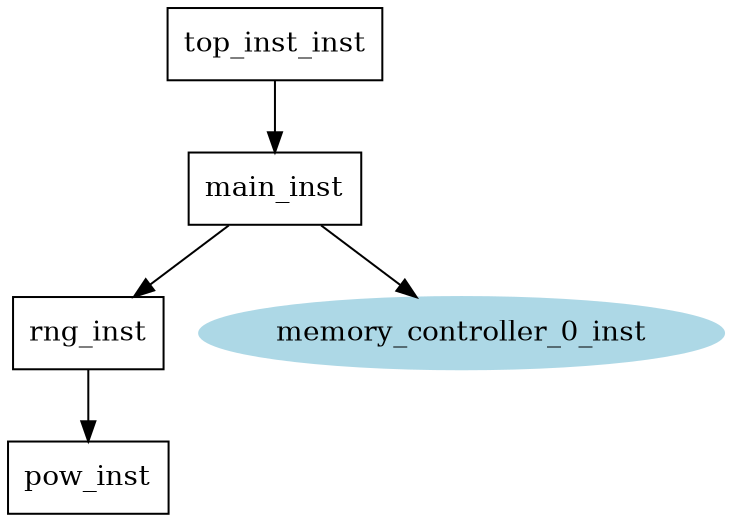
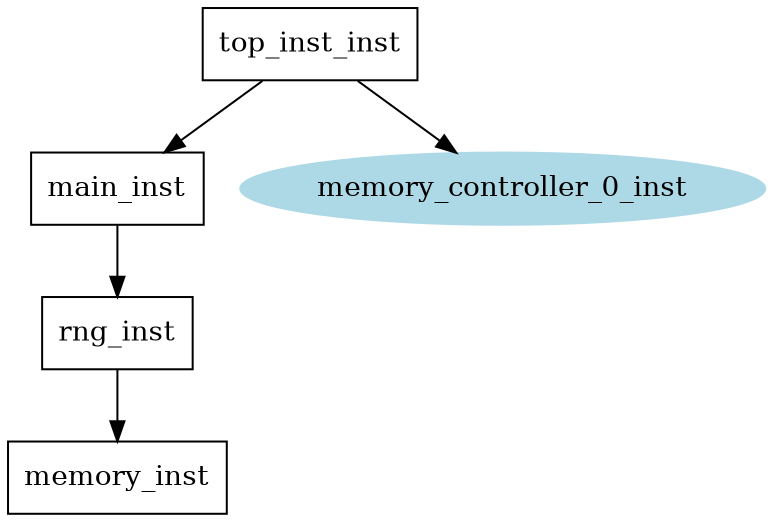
  digraph {
    node [shape=box]
    n1 [label=rng_inst]
-   n2 [label=pow_inst]
+   n2 [label=memory_inst]
    n3 [label=main_inst]
    n4 [color=lightblue label=memory_controller_0_inst style=filled shape=""]
    n5 [label=top_inst_inst]
    n1 -> n2
    n3 -> n1
-   n3 -> n4
+   n5 -> n4
    n5 -> n3
  }
